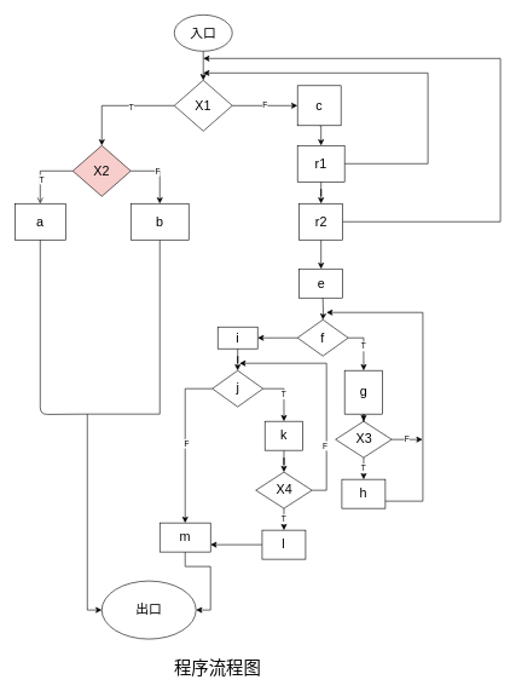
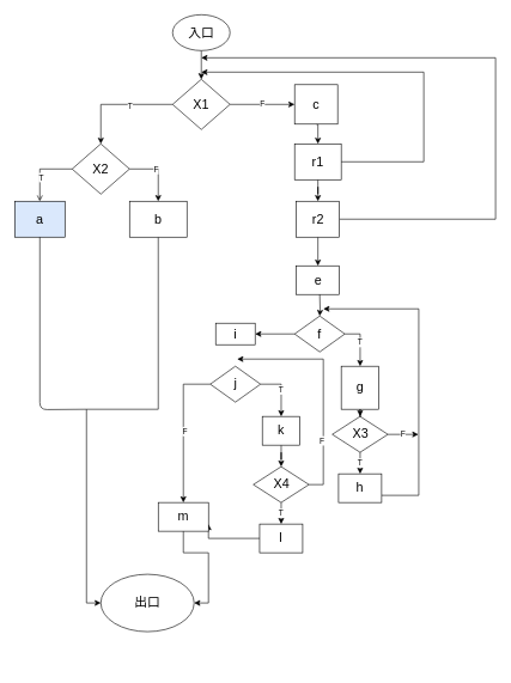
  <mxCell id="0" />
  <mxCell id="1" parent="0" />
  <mxCell id="2" value="" style="edgeStyle=orthogonalEdgeStyle;rounded=0;orthogonalLoop=1;jettySize=auto;html=1;" parent="1" source="3" target="7" edge="1"><mxGeometry relative="1" as="geometry" /></mxCell>
  <mxCell id="3" value="&lt;font style=&quot;font-size: 18px&quot;&gt;入口&lt;/font&gt;" style="ellipse;whiteSpace=wrap;html=1;" parent="1" vertex="1"><mxGeometry x="240" y="20" width="80" height="50" as="geometry" /></mxCell>
  <mxCell id="4" value="F" style="edgeStyle=orthogonalEdgeStyle;rounded=0;orthogonalLoop=1;jettySize=auto;html=1;" parent="1" source="7" target="17" edge="1"><mxGeometry relative="1" as="geometry" /></mxCell>
  <mxCell id="5" style="edgeStyle=orthogonalEdgeStyle;rounded=0;orthogonalLoop=1;jettySize=auto;html=1;entryX=0.5;entryY=0;entryDx=0;entryDy=0;" edge="1" parent="1" source="7" target="12"><mxGeometry relative="1" as="geometry" /></mxCell>
  <mxCell id="6" value="T" style="edgeLabel;html=1;align=center;verticalAlign=middle;resizable=0;points=[];" vertex="1" connectable="0" parent="5"><mxGeometry x="-0.226" y="1" relative="1" as="geometry"><mxPoint as="offset" /></mxGeometry></mxCell>
  <mxCell id="7" value="&lt;font style=&quot;font-size: 18px&quot;&gt;X1&lt;/font&gt;" style="rhombus;whiteSpace=wrap;html=1;" parent="1" vertex="1"><mxGeometry x="240" y="110" width="80" height="70" as="geometry" /></mxCell>
  <mxCell id="8" value="" style="edgeStyle=orthogonalEdgeStyle;rounded=0;orthogonalLoop=1;jettySize=auto;html=1;" parent="1" source="12" target="14" edge="1"><mxGeometry relative="1" as="geometry"><Array as="points"><mxPoint x="220" y="235" /></Array></mxGeometry></mxCell>
  <mxCell id="9" value="F" style="edgeLabel;html=1;align=center;verticalAlign=middle;resizable=0;points=[];" parent="8" vertex="1" connectable="0"><mxGeometry x="-0.064" y="-4" relative="1" as="geometry"><mxPoint as="offset" /></mxGeometry></mxCell>
  <mxCell id="10" value="" style="edgeStyle=orthogonalEdgeStyle;rounded=0;orthogonalLoop=1;jettySize=auto;html=1;endArrow=open;" parent="1" source="12" target="15" edge="1"><mxGeometry relative="1" as="geometry" /></mxCell>
  <mxCell id="11" value="T" style="edgeLabel;html=1;align=center;verticalAlign=middle;resizable=0;points=[];" parent="10" vertex="1" connectable="0"><mxGeometry x="0.238" y="1" relative="1" as="geometry"><mxPoint as="offset" /></mxGeometry></mxCell>
- <mxCell id="12" value="&lt;font style=&quot;font-size: 18px&quot;&gt;X2&lt;/font&gt;" style="rhombus;whiteSpace=wrap;html=1;fillColor=#f8cecc;" parent="1" vertex="1"><mxGeometry x="100" y="200" width="80" height="70" as="geometry" /></mxCell>
+ <mxCell id="12" value="&lt;font style=&quot;font-size: 18px&quot;&gt;X2&lt;/font&gt;" style="rhombus;whiteSpace=wrap;html=1;" parent="1" vertex="1"><mxGeometry x="100" y="200" width="80" height="70" as="geometry" /></mxCell>
  <mxCell id="13" style="edgeStyle=orthogonalEdgeStyle;rounded=0;orthogonalLoop=1;jettySize=auto;html=1;entryX=0;entryY=0.5;entryDx=0;entryDy=0;" edge="1" parent="1" source="14" target="52"><mxGeometry relative="1" as="geometry"><Array as="points"><mxPoint x="220" y="570" /><mxPoint x="120" y="570" /><mxPoint x="120" y="840" /></Array></mxGeometry></mxCell>
  <mxCell id="14" value="&lt;font style=&quot;font-size: 18px&quot;&gt;b&lt;/font&gt;" style="whiteSpace=wrap;html=1;" parent="1" vertex="1"><mxGeometry x="180" y="280" width="80" height="50" as="geometry" /></mxCell>
- <mxCell id="15" value="&lt;font style=&quot;font-size: 18px&quot;&gt;a&lt;/font&gt;" style="whiteSpace=wrap;html=1;" parent="1" vertex="1"><mxGeometry x="20" y="280" width="70" height="50" as="geometry" /></mxCell>
+ <mxCell id="15" value="&lt;font style=&quot;font-size: 18px&quot;&gt;a&lt;/font&gt;" style="whiteSpace=wrap;html=1;fillColor=#dae8fc;" parent="1" vertex="1"><mxGeometry x="20" y="280" width="70" height="50" as="geometry" /></mxCell>
  <mxCell id="16" style="edgeStyle=orthogonalEdgeStyle;rounded=0;orthogonalLoop=1;jettySize=auto;html=1;exitX=0.5;exitY=1;exitDx=0;exitDy=0;entryX=0.5;entryY=0;entryDx=0;entryDy=0;" parent="1" source="17" target="20" edge="1"><mxGeometry relative="1" as="geometry" /></mxCell>
  <mxCell id="17" value="&lt;font style=&quot;font-size: 18px&quot;&gt;c&lt;/font&gt;" style="whiteSpace=wrap;html=1;" parent="1" vertex="1"><mxGeometry x="410" y="117.5" width="60" height="55" as="geometry" /></mxCell>
  <mxCell id="18" value="" style="edgeStyle=orthogonalEdgeStyle;rounded=0;orthogonalLoop=1;jettySize=auto;html=1;" parent="1" source="20" target="23" edge="1"><mxGeometry relative="1" as="geometry" /></mxCell>
  <mxCell id="19" style="edgeStyle=orthogonalEdgeStyle;rounded=0;orthogonalLoop=1;jettySize=auto;html=1;" parent="1" source="20" edge="1"><mxGeometry relative="1" as="geometry"><mxPoint x="280" y="100" as="targetPoint" /><Array as="points"><mxPoint x="590" y="225" /><mxPoint x="590" y="100" /></Array></mxGeometry></mxCell>
  <mxCell id="20" value="&lt;font style=&quot;font-size: 18px&quot;&gt;r1&lt;/font&gt;" style="whiteSpace=wrap;html=1;" parent="1" vertex="1"><mxGeometry x="410" y="200" width="65" height="50" as="geometry" /></mxCell>
  <mxCell id="21" style="edgeStyle=orthogonalEdgeStyle;rounded=0;orthogonalLoop=1;jettySize=auto;html=1;exitX=1;exitY=0.5;exitDx=0;exitDy=0;" parent="1" source="23" edge="1"><mxGeometry relative="1" as="geometry"><mxPoint x="280" y="80" as="targetPoint" /><Array as="points"><mxPoint x="690" y="305" /><mxPoint x="690" y="80" /></Array></mxGeometry></mxCell>
  <mxCell id="22" value="" style="edgeStyle=orthogonalEdgeStyle;rounded=0;orthogonalLoop=1;jettySize=auto;html=1;" edge="1" parent="1" source="23" target="24"><mxGeometry relative="1" as="geometry" /></mxCell>
  <mxCell id="23" value="&lt;font style=&quot;font-size: 18px&quot;&gt;r2&lt;/font&gt;" style="whiteSpace=wrap;html=1;" parent="1" vertex="1"><mxGeometry x="412.5" y="280" width="60" height="50" as="geometry" /></mxCell>
  <mxCell id="24" value="&lt;font style=&quot;font-size: 18px&quot;&gt;e&lt;/font&gt;" style="whiteSpace=wrap;html=1;" vertex="1" parent="1"><mxGeometry x="412.5" y="370" width="60" height="40" as="geometry" /></mxCell>
  <mxCell id="25" value="" style="edgeStyle=orthogonalEdgeStyle;rounded=0;orthogonalLoop=1;jettySize=auto;html=1;" edge="1" parent="1" target="28"><mxGeometry relative="1" as="geometry"><mxPoint x="445" y="410" as="sourcePoint" /></mxGeometry></mxCell>
  <mxCell id="26" value="T" style="edgeStyle=orthogonalEdgeStyle;rounded=0;orthogonalLoop=1;jettySize=auto;html=1;exitX=1;exitY=0.5;exitDx=0;exitDy=0;" edge="1" parent="1" source="28" target="30"><mxGeometry relative="1" as="geometry"><mxPoint x="492.5" y="490" as="sourcePoint" /></mxGeometry></mxCell>
  <mxCell id="27" value="" style="edgeStyle=orthogonalEdgeStyle;rounded=0;orthogonalLoop=1;jettySize=auto;html=1;" edge="1" parent="1" source="28" target="37"><mxGeometry relative="1" as="geometry" /></mxCell>
  <mxCell id="28" value="&lt;font style=&quot;font-size: 18px&quot;&gt;f&lt;/font&gt;" style="rhombus;whiteSpace=wrap;html=1;" vertex="1" parent="1"><mxGeometry x="410" y="440" width="70" height="50" as="geometry" /></mxCell>
  <mxCell id="29" value="" style="edgeStyle=orthogonalEdgeStyle;rounded=0;orthogonalLoop=1;jettySize=auto;html=1;" edge="1" parent="1" source="30" target="33"><mxGeometry relative="1" as="geometry" /></mxCell>
  <mxCell id="30" value="&lt;font style=&quot;font-size: 18px&quot;&gt;g&lt;/font&gt;" style="whiteSpace=wrap;html=1;" vertex="1" parent="1"><mxGeometry x="475" y="510" width="52.5" height="60" as="geometry" /></mxCell>
  <mxCell id="31" value="T" style="edgeStyle=orthogonalEdgeStyle;rounded=0;orthogonalLoop=1;jettySize=auto;html=1;" edge="1" parent="1" source="33" target="35"><mxGeometry relative="1" as="geometry" /></mxCell>
  <mxCell id="32" value="F" style="edgeStyle=orthogonalEdgeStyle;rounded=0;orthogonalLoop=1;jettySize=auto;html=1;" edge="1" parent="1" source="33"><mxGeometry relative="1" as="geometry"><mxPoint x="582.5" y="605" as="targetPoint" /></mxGeometry></mxCell>
  <mxCell id="33" value="&lt;font style=&quot;font-size: 18px&quot;&gt;X3&lt;/font&gt;" style="rhombus;whiteSpace=wrap;html=1;" vertex="1" parent="1"><mxGeometry x="462.5" y="580" width="77.5" height="50" as="geometry" /></mxCell>
  <mxCell id="34" style="edgeStyle=orthogonalEdgeStyle;rounded=0;orthogonalLoop=1;jettySize=auto;html=1;" edge="1" parent="1" source="35"><mxGeometry relative="1" as="geometry"><mxPoint x="450" y="430" as="targetPoint" /><Array as="points"><mxPoint x="583" y="690" /><mxPoint x="583" y="430" /></Array></mxGeometry></mxCell>
  <mxCell id="35" value="&lt;font style=&quot;font-size: 18px&quot;&gt;h&lt;/font&gt;" style="whiteSpace=wrap;html=1;" vertex="1" parent="1"><mxGeometry x="471.25" y="660" width="60" height="40" as="geometry" /></mxCell>
- <mxCell id="36" value="" style="edgeStyle=orthogonalEdgeStyle;rounded=0;orthogonalLoop=1;jettySize=auto;html=1;entryX=0.5;entryY=0;entryDx=0;entryDy=0;" edge="1" parent="1" source="37" target="41"><mxGeometry relative="1" as="geometry" /></mxCell>
  <mxCell id="37" value="&lt;font style=&quot;font-size: 18px&quot;&gt;i&lt;/font&gt;" style="whiteSpace=wrap;html=1;" vertex="1" parent="1"><mxGeometry x="300" y="450" width="55" height="30" as="geometry" /></mxCell>
  <mxCell id="38" value="T" style="edgeStyle=orthogonalEdgeStyle;rounded=0;orthogonalLoop=1;jettySize=auto;html=1;exitX=1;exitY=0.5;exitDx=0;exitDy=0;" edge="1" parent="1" source="41" target="43"><mxGeometry relative="1" as="geometry"><mxPoint x="382.5" y="560" as="sourcePoint" /></mxGeometry></mxCell>
  <mxCell id="39" value="" style="edgeStyle=orthogonalEdgeStyle;rounded=0;orthogonalLoop=1;jettySize=auto;html=1;" edge="1" parent="1" source="41" target="51"><mxGeometry relative="1" as="geometry" /></mxCell>
  <mxCell id="40" value="F" style="edgeLabel;html=1;align=center;verticalAlign=middle;resizable=0;points=[];" vertex="1" connectable="0" parent="39"><mxGeometry x="0.014" y="1" relative="1" as="geometry"><mxPoint as="offset" /></mxGeometry></mxCell>
  <mxCell id="41" value="&lt;font style=&quot;font-size: 18px&quot;&gt;j&lt;/font&gt;" style="rhombus;whiteSpace=wrap;html=1;" vertex="1" parent="1"><mxGeometry x="292.5" y="510" width="70" height="50" as="geometry" /></mxCell>
  <mxCell id="42" value="" style="edgeStyle=orthogonalEdgeStyle;rounded=0;orthogonalLoop=1;jettySize=auto;html=1;" edge="1" parent="1" source="43" target="45"><mxGeometry relative="1" as="geometry" /></mxCell>
  <mxCell id="43" value="&lt;font style=&quot;font-size: 18px&quot;&gt;k&lt;/font&gt;" style="whiteSpace=wrap;html=1;" vertex="1" parent="1"><mxGeometry x="365" y="580" width="52.5" height="40" as="geometry" /></mxCell>
  <mxCell id="44" value="T" style="edgeStyle=orthogonalEdgeStyle;rounded=0;orthogonalLoop=1;jettySize=auto;html=1;" edge="1" parent="1" source="45" target="49"><mxGeometry relative="1" as="geometry" /></mxCell>
  <mxCell id="45" value="&lt;font style=&quot;font-size: 18px&quot;&gt;X4&lt;/font&gt;" style="rhombus;whiteSpace=wrap;html=1;" vertex="1" parent="1"><mxGeometry x="352.5" y="650" width="77.5" height="50" as="geometry" /></mxCell>
  <mxCell id="46" style="edgeStyle=orthogonalEdgeStyle;rounded=0;orthogonalLoop=1;jettySize=auto;html=1;entryX=1;entryY=0.75;entryDx=0;entryDy=0;" edge="1" parent="1" source="49" target="51"><mxGeometry relative="1" as="geometry"><Array as="points"><mxPoint x="290" y="750" /></Array></mxGeometry></mxCell>
  <mxCell id="47" style="edgeStyle=orthogonalEdgeStyle;rounded=0;orthogonalLoop=1;jettySize=auto;html=1;exitX=1;exitY=0.5;exitDx=0;exitDy=0;" edge="1" parent="1" source="45"><mxGeometry relative="1" as="geometry"><mxPoint x="330" y="500" as="targetPoint" /><Array as="points"><mxPoint x="450" y="675" /><mxPoint x="450" y="500" /></Array></mxGeometry></mxCell>
  <mxCell id="48" value="F" style="edgeLabel;html=1;align=center;verticalAlign=middle;resizable=0;points=[];" vertex="1" connectable="0" parent="47"><mxGeometry x="-0.477" y="3" relative="1" as="geometry"><mxPoint as="offset" /></mxGeometry></mxCell>
  <mxCell id="49" value="&lt;font style=&quot;font-size: 18px&quot;&gt;l&lt;/font&gt;" style="whiteSpace=wrap;html=1;" vertex="1" parent="1"><mxGeometry x="361.25" y="730" width="60" height="40" as="geometry" /></mxCell>
  <mxCell id="50" style="edgeStyle=orthogonalEdgeStyle;rounded=0;orthogonalLoop=1;jettySize=auto;html=1;exitX=0.5;exitY=1;exitDx=0;exitDy=0;entryX=1;entryY=0.5;entryDx=0;entryDy=0;" edge="1" parent="1" source="51" target="52"><mxGeometry relative="1" as="geometry" /></mxCell>
- <mxCell id="51" value="&lt;font style=&quot;font-size: 18px&quot;&gt;m&lt;/font&gt;" style="whiteSpace=wrap;html=1;" vertex="1" parent="1"><mxGeometry x="220" y="720" width="70" height="40" as="geometry" /></mxCell>
+ <mxCell id="51" value="&lt;font style=&quot;font-size: 18px&quot;&gt;m&lt;/font&gt;" style="whiteSpace=wrap;html=1;" vertex="1" parent="1"><mxGeometry x="220" y="700" width="70" height="40" as="geometry" /></mxCell>
  <mxCell id="52" value="&lt;font style=&quot;font-size: 18px&quot;&gt;出口&lt;/font&gt;" style="ellipse;whiteSpace=wrap;html=1;aspect=fixed;" vertex="1" parent="1"><mxGeometry x="140" y="800" width="130" height="80" as="geometry" /></mxCell>
  <mxCell id="53" value="" style="endArrow=none;html=1;entryX=0.5;entryY=1;entryDx=0;entryDy=0;edgeStyle=orthogonalEdgeStyle;" edge="1" parent="1" target="15"><mxGeometry width="50" height="50" relative="1" as="geometry"><mxPoint x="120" y="570" as="sourcePoint" /><mxPoint x="120" y="340" as="targetPoint" /></mxGeometry></mxCell>
- <mxCell id="54" value="&lt;p class=&quot;MsoNormal&quot;&gt;&lt;span&gt;&lt;font face=&quot;宋体&quot; style=&quot;font-size: 24px&quot;&gt;程序流程图&lt;/font&gt;&lt;/span&gt;&lt;/p&gt;" style="text;html=1;strokeColor=none;fillColor=none;align=center;verticalAlign=middle;whiteSpace=wrap;rounded=0;" vertex="1" parent="1"><mxGeometry x="150" y="910" width="300" height="20" as="geometry" /></mxCell>
